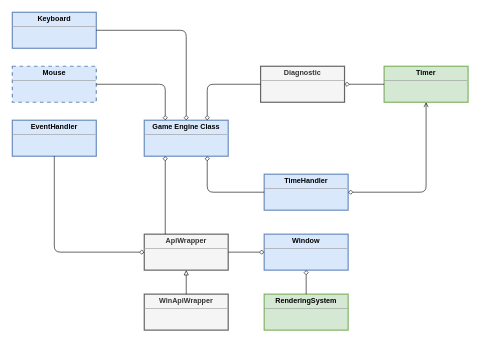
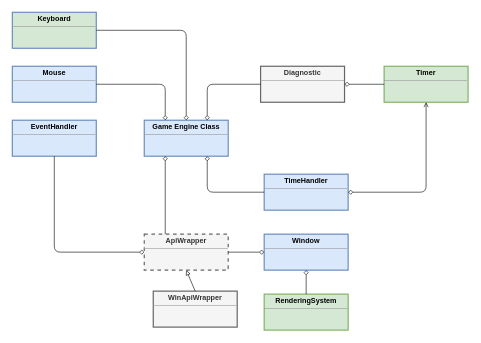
  <mxCell id="0" />
  <mxCell id="1" parent="0" />
  <mxCell id="2" value="&lt;p style=&quot;margin: 0px ; margin-top: 4px ; text-align: center&quot;&gt;&lt;b&gt;TimeHandler&lt;/b&gt;&lt;/p&gt;&lt;hr size=&quot;1&quot;&gt;&lt;div style=&quot;height: 2px&quot;&gt;&lt;/div&gt;" style="verticalAlign=top;align=left;overflow=fill;fontSize=12;fontFamily=Helvetica;html=1;fillColor=#dae8fc;strokeColor=#6c8ebf;strokeWidth=2;" vertex="1" parent="1"><mxGeometry x="440" y="290" width="140" height="60" as="geometry" /></mxCell>
  <mxCell id="3" value="&lt;p style=&quot;margin: 0px ; margin-top: 4px ; text-align: center&quot;&gt;&lt;b&gt;Game Engine Class&lt;/b&gt;&lt;/p&gt;&lt;hr size=&quot;1&quot;&gt;&lt;div style=&quot;height: 2px&quot;&gt;&lt;/div&gt;" style="verticalAlign=top;align=left;overflow=fill;fontSize=12;fontFamily=Helvetica;html=1;fillColor=#dae8fc;strokeColor=#6c8ebf;strokeWidth=2;" vertex="1" parent="1"><mxGeometry x="240" y="200" width="140" height="60" as="geometry" /></mxCell>
- <mxCell id="4" value="&lt;p style=&quot;margin: 0px ; margin-top: 4px ; text-align: center&quot;&gt;&lt;b&gt;ApiWrapper&lt;/b&gt;&lt;/p&gt;&lt;hr size=&quot;1&quot;&gt;&lt;div style=&quot;height: 2px&quot;&gt;&lt;/div&gt;" style="verticalAlign=top;align=left;overflow=fill;fontSize=12;fontFamily=Helvetica;html=1;fillColor=#f5f5f5;strokeColor=#666666;fontColor=#333333;strokeWidth=2;" vertex="1" parent="1"><mxGeometry x="240" y="390" width="140" height="60" as="geometry" /></mxCell>
+ <mxCell id="4" value="&lt;p style=&quot;margin: 0px ; margin-top: 4px ; text-align: center&quot;&gt;&lt;b&gt;ApiWrapper&lt;/b&gt;&lt;/p&gt;&lt;hr size=&quot;1&quot;&gt;&lt;div style=&quot;height: 2px&quot;&gt;&lt;/div&gt;" style="verticalAlign=top;align=left;overflow=fill;fontSize=12;fontFamily=Helvetica;html=1;fillColor=#f5f5f5;strokeColor=#666666;fontColor=#333333;strokeWidth=2;dashed=1;" vertex="1" parent="1"><mxGeometry x="240" y="390" width="140" height="60" as="geometry" /></mxCell>
  <mxCell id="5" value="&lt;p style=&quot;margin: 0px ; margin-top: 4px ; text-align: center&quot;&gt;&lt;b&gt;EventHandler&lt;/b&gt;&lt;/p&gt;&lt;hr size=&quot;1&quot;&gt;&lt;div style=&quot;height: 2px&quot;&gt;&lt;/div&gt;" style="verticalAlign=top;align=left;overflow=fill;fontSize=12;fontFamily=Helvetica;html=1;fillColor=#dae8fc;strokeColor=#6c8ebf;strokeWidth=2;" vertex="1" parent="1"><mxGeometry x="20" y="200" width="140" height="60" as="geometry" /></mxCell>
  <mxCell id="6" value="&lt;p style=&quot;margin: 0px ; margin-top: 4px ; text-align: center&quot;&gt;&lt;b&gt;Diagnostic&lt;/b&gt;&lt;/p&gt;&lt;hr size=&quot;1&quot;&gt;&lt;div style=&quot;height: 2px&quot;&gt;&lt;/div&gt;" style="verticalAlign=top;align=left;overflow=fill;fontSize=12;fontFamily=Helvetica;html=1;fillColor=#f5f5f5;strokeColor=#666666;fontColor=#333333;strokeWidth=2;" vertex="1" parent="1"><mxGeometry x="434" y="110" width="140" height="60" as="geometry" /></mxCell>
- <mxCell id="7" value="&lt;p style=&quot;margin: 0px ; margin-top: 4px ; text-align: center&quot;&gt;&lt;b&gt;WinApiWrapper&lt;/b&gt;&lt;/p&gt;&lt;hr size=&quot;1&quot;&gt;&lt;div style=&quot;height: 2px&quot;&gt;&lt;/div&gt;" style="verticalAlign=top;align=left;overflow=fill;fontSize=12;fontFamily=Helvetica;html=1;fillColor=#f5f5f5;strokeColor=#666666;fontColor=#333333;strokeWidth=2;" vertex="1" parent="1"><mxGeometry x="240" y="490" width="140" height="60" as="geometry" /></mxCell>
+ <mxCell id="7" value="&lt;p style=&quot;margin: 0px ; margin-top: 4px ; text-align: center&quot;&gt;&lt;b&gt;WinApiWrapper&lt;/b&gt;&lt;/p&gt;&lt;hr size=&quot;1&quot;&gt;&lt;div style=&quot;height: 2px&quot;&gt;&lt;/div&gt;" style="verticalAlign=top;align=left;overflow=fill;fontSize=12;fontFamily=Helvetica;html=1;fillColor=#f5f5f5;strokeColor=#666666;fontColor=#333333;strokeWidth=2;" vertex="1" parent="1"><mxGeometry x="255" y="485" width="140" height="60" as="geometry" /></mxCell>
  <mxCell id="8" value="&lt;p style=&quot;margin: 0px ; margin-top: 4px ; text-align: center&quot;&gt;&lt;b&gt;Timer&lt;/b&gt;&lt;/p&gt;&lt;hr size=&quot;1&quot;&gt;&lt;div style=&quot;height: 2px&quot;&gt;&lt;/div&gt;" style="verticalAlign=top;align=left;overflow=fill;fontSize=12;fontFamily=Helvetica;html=1;fillColor=#d5e8d4;strokeColor=#82b366;strokeWidth=2;" vertex="1" parent="1"><mxGeometry x="640" y="110" width="140" height="60" as="geometry" /></mxCell>
  <mxCell id="9" value="" style="endArrow=diamond;html=1;exitX=0.25;exitY=0;exitDx=0;exitDy=0;endFill=0;entryX=0.25;entryY=1;entryDx=0;entryDy=0;" edge="1" parent="1" source="4" target="3"><mxGeometry width="50" height="50" relative="1" as="geometry"><mxPoint x="550" y="270" as="sourcePoint" /><mxPoint x="260" y="280" as="targetPoint" /></mxGeometry></mxCell>
  <mxCell id="10" value="" style="endArrow=diamond;html=1;exitX=0;exitY=0.5;exitDx=0;exitDy=0;entryX=0.75;entryY=1;entryDx=0;entryDy=0;endFill=0;" edge="1" parent="1" source="2" target="3"><mxGeometry width="50" height="50" relative="1" as="geometry"><mxPoint x="550" y="270" as="sourcePoint" /><mxPoint x="600" y="220" as="targetPoint" /><Array as="points"><mxPoint x="345" y="320" /></Array></mxGeometry></mxCell>
  <mxCell id="11" value="" style="endArrow=block;html=1;exitX=0.5;exitY=0;exitDx=0;exitDy=0;entryX=0.5;entryY=1;entryDx=0;entryDy=0;endFill=0;" edge="1" parent="1" source="7" target="4"><mxGeometry width="50" height="50" relative="1" as="geometry"><mxPoint x="550" y="470" as="sourcePoint" /><mxPoint x="600" y="420" as="targetPoint" /></mxGeometry></mxCell>
  <mxCell id="12" value="" style="endArrow=none;html=1;entryX=0;entryY=0.5;entryDx=0;entryDy=0;exitX=0.75;exitY=0;exitDx=0;exitDy=0;endFill=0;startArrow=diamond;startFill=0;" edge="1" parent="1" source="3" target="6"><mxGeometry width="50" height="50" relative="1" as="geometry"><mxPoint x="550" y="470" as="sourcePoint" /><mxPoint x="600" y="420" as="targetPoint" /><Array as="points"><mxPoint x="345" y="140" /></Array></mxGeometry></mxCell>
  <mxCell id="13" value="" style="endArrow=diamond;html=1;entryX=0;entryY=0.5;entryDx=0;entryDy=0;exitX=0.5;exitY=1;exitDx=0;exitDy=0;startArrow=none;startFill=0;endFill=0;" edge="1" parent="1" source="5" target="4"><mxGeometry width="50" height="50" relative="1" as="geometry"><mxPoint x="550" y="470" as="sourcePoint" /><mxPoint x="600" y="420" as="targetPoint" /><Array as="points"><mxPoint x="90" y="420" /></Array></mxGeometry></mxCell>
  <mxCell id="14" value="" style="endArrow=none;html=1;entryX=0;entryY=0.5;entryDx=0;entryDy=0;exitX=1;exitY=0.5;exitDx=0;exitDy=0;startArrow=diamond;startFill=0;" edge="1" parent="1" source="6" target="8"><mxGeometry width="50" height="50" relative="1" as="geometry"><mxPoint x="550" y="470" as="sourcePoint" /><mxPoint x="600" y="420" as="targetPoint" /></mxGeometry></mxCell>
- <mxCell id="15" value="&lt;p style=&quot;margin: 0px ; margin-top: 4px ; text-align: center&quot;&gt;&lt;b&gt;Mouse&lt;/b&gt;&lt;/p&gt;&lt;hr size=&quot;1&quot;&gt;&lt;div style=&quot;height: 2px&quot;&gt;&lt;/div&gt;" style="verticalAlign=top;align=left;overflow=fill;fontSize=12;fontFamily=Helvetica;html=1;fillColor=#dae8fc;strokeColor=#6c8ebf;strokeWidth=2;dashed=1;" vertex="1" parent="1"><mxGeometry x="20" y="110" width="140" height="60" as="geometry" /></mxCell>
- <mxCell id="16" value="&lt;p style=&quot;margin: 0px ; margin-top: 4px ; text-align: center&quot;&gt;&lt;b&gt;Keyboard&lt;/b&gt;&lt;/p&gt;&lt;hr size=&quot;1&quot;&gt;&lt;div style=&quot;height: 2px&quot;&gt;&lt;/div&gt;" style="verticalAlign=top;align=left;overflow=fill;fontSize=12;fontFamily=Helvetica;html=1;fillColor=#dae8fc;strokeColor=#6c8ebf;strokeWidth=2;" vertex="1" parent="1"><mxGeometry x="20" y="20" width="140" height="60" as="geometry" /></mxCell>
+ <mxCell id="15" value="&lt;p style=&quot;margin: 0px ; margin-top: 4px ; text-align: center&quot;&gt;&lt;b&gt;Mouse&lt;/b&gt;&lt;/p&gt;&lt;hr size=&quot;1&quot;&gt;&lt;div style=&quot;height: 2px&quot;&gt;&lt;/div&gt;" style="verticalAlign=top;align=left;overflow=fill;fontSize=12;fontFamily=Helvetica;html=1;fillColor=#dae8fc;strokeColor=#6c8ebf;strokeWidth=2;" vertex="1" parent="1"><mxGeometry x="20" y="110" width="140" height="60" as="geometry" /></mxCell>
+ <mxCell id="16" value="&lt;p style=&quot;margin: 0px ; margin-top: 4px ; text-align: center&quot;&gt;&lt;b&gt;Keyboard&lt;/b&gt;&lt;/p&gt;&lt;hr size=&quot;1&quot;&gt;&lt;div style=&quot;height: 2px&quot;&gt;&lt;/div&gt;" style="verticalAlign=top;align=left;overflow=fill;fontSize=12;fontFamily=Helvetica;html=1;fillColor=#d5e8d4;strokeColor=#6c8ebf;strokeWidth=2;" vertex="1" parent="1"><mxGeometry x="20" y="20" width="140" height="60" as="geometry" /></mxCell>
  <mxCell id="17" value="" style="endArrow=none;html=1;exitX=0.25;exitY=0;exitDx=0;exitDy=0;entryX=1;entryY=0.5;entryDx=0;entryDy=0;endFill=0;startArrow=diamond;startFill=0;" edge="1" parent="1" source="3" target="15"><mxGeometry width="50" height="50" relative="1" as="geometry"><mxPoint x="550" y="270" as="sourcePoint" /><mxPoint x="600" y="220" as="targetPoint" /><Array as="points"><mxPoint x="275" y="140" /></Array></mxGeometry></mxCell>
  <mxCell id="18" value="" style="endArrow=none;html=1;exitX=0.5;exitY=0;exitDx=0;exitDy=0;entryX=1;entryY=0.5;entryDx=0;entryDy=0;startArrow=diamond;startFill=0;" edge="1" parent="1" source="3" target="16"><mxGeometry width="50" height="50" relative="1" as="geometry"><mxPoint x="550" y="270" as="sourcePoint" /><mxPoint x="600" y="220" as="targetPoint" /><Array as="points"><mxPoint x="310" y="50" /></Array></mxGeometry></mxCell>
  <mxCell id="19" value="&lt;p style=&quot;margin: 0px ; margin-top: 4px ; text-align: center&quot;&gt;&lt;b&gt;RenderingSystem&lt;/b&gt;&lt;/p&gt;&lt;hr size=&quot;1&quot;&gt;&lt;div style=&quot;height: 2px&quot;&gt;&lt;/div&gt;" style="verticalAlign=top;align=left;overflow=fill;fontSize=12;fontFamily=Helvetica;html=1;fillColor=#d5e8d4;strokeColor=#82b366;strokeWidth=2;" vertex="1" parent="1"><mxGeometry x="440" y="490" width="140" height="60" as="geometry" /></mxCell>
  <mxCell id="20" value="" style="endArrow=open;html=1;entryX=0.5;entryY=1;entryDx=0;entryDy=0;exitX=1;exitY=0.5;exitDx=0;exitDy=0;startArrow=diamond;startFill=0;" edge="1" parent="1" source="2" target="8"><mxGeometry width="50" height="50" relative="1" as="geometry"><mxPoint x="550" y="270" as="sourcePoint" /><mxPoint x="600" y="220" as="targetPoint" /><Array as="points"><mxPoint x="710" y="320" /></Array></mxGeometry></mxCell>
  <mxCell id="21" value="&lt;p style=&quot;margin: 0px ; margin-top: 4px ; text-align: center&quot;&gt;&lt;b&gt;Window&lt;/b&gt;&lt;/p&gt;&lt;hr size=&quot;1&quot;&gt;&lt;div style=&quot;height: 2px&quot;&gt;&lt;/div&gt;" style="verticalAlign=top;align=left;overflow=fill;fontSize=12;fontFamily=Helvetica;html=1;fillColor=#dae8fc;strokeColor=#6c8ebf;strokeWidth=2;" vertex="1" parent="1"><mxGeometry x="440" y="390" width="140" height="60" as="geometry" /></mxCell>
  <mxCell id="22" value="" style="endArrow=diamond;html=1;exitX=1;exitY=0.5;exitDx=0;exitDy=0;entryX=0;entryY=0.5;entryDx=0;entryDy=0;endFill=0;" edge="1" parent="1" source="4" target="21"><mxGeometry width="50" height="50" relative="1" as="geometry"><mxPoint x="550" y="270" as="sourcePoint" /><mxPoint x="600" y="220" as="targetPoint" /></mxGeometry></mxCell>
  <mxCell id="23" value="" style="endArrow=diamond;html=1;exitX=0.5;exitY=0;exitDx=0;exitDy=0;entryX=0.5;entryY=1;entryDx=0;entryDy=0;startArrow=none;startFill=0;endFill=0;" edge="1" parent="1" source="19" target="21"><mxGeometry width="50" height="50" relative="1" as="geometry"><mxPoint x="550" y="270" as="sourcePoint" /><mxPoint x="600" y="220" as="targetPoint" /></mxGeometry></mxCell>
